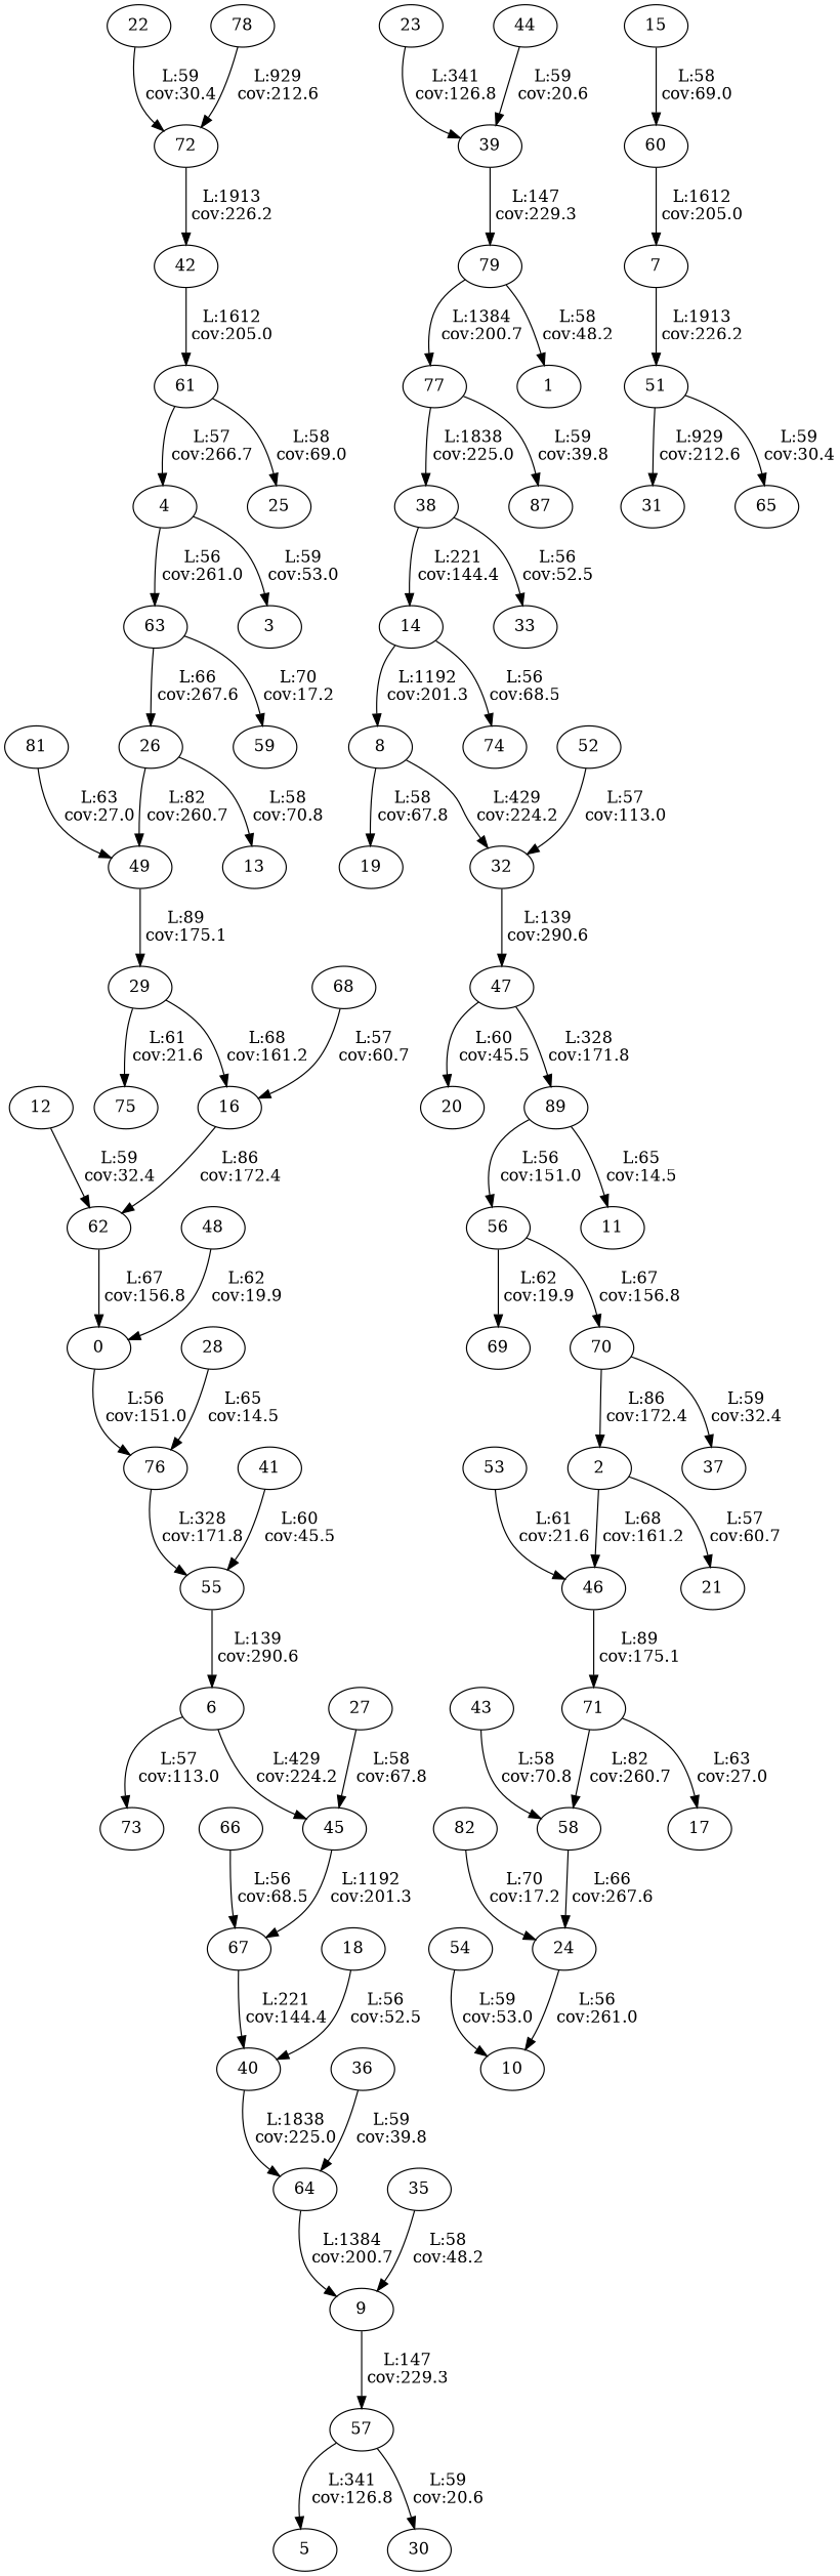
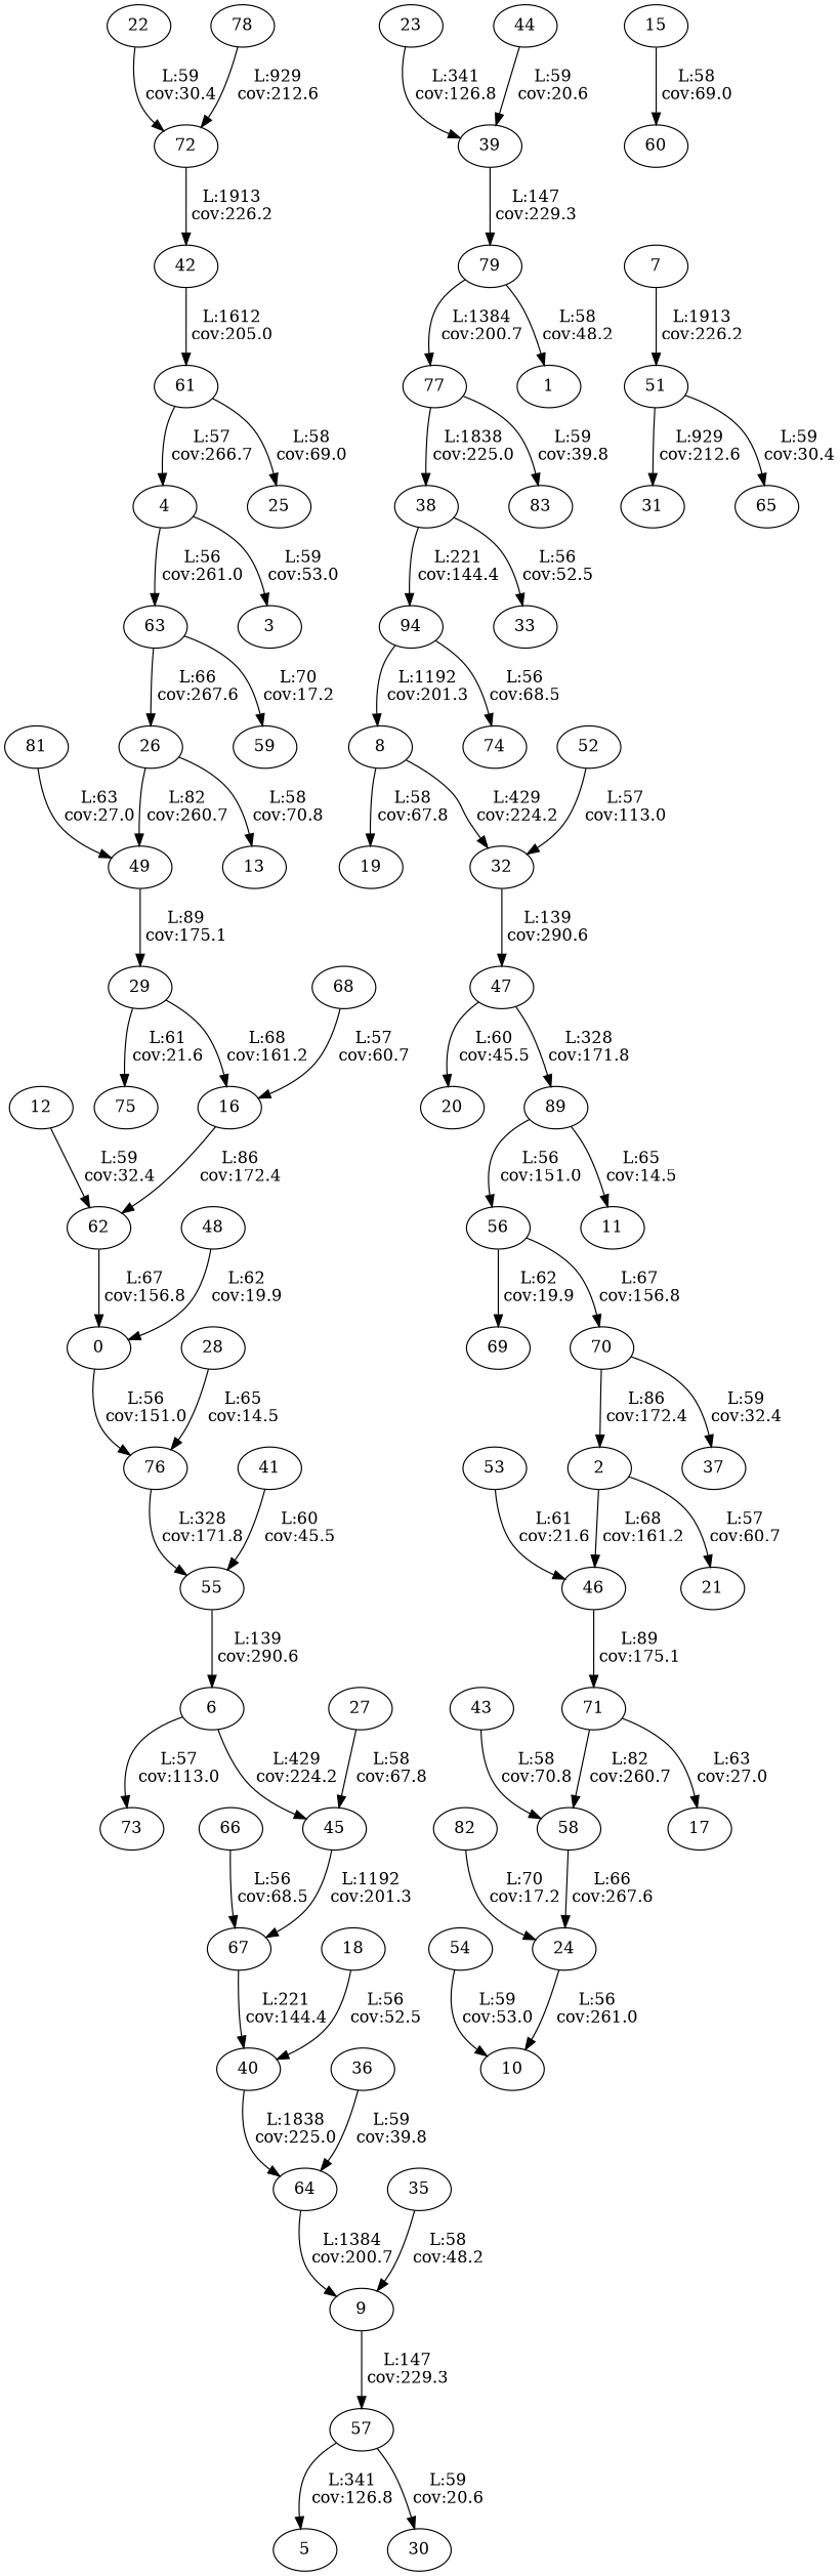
  digraph {
    0
    76
    55
    2
    21
    46
    71
    4
    3
    63
    26
    59
    6
    45
    73
    67
    7
    51
    31
    65
    8
    19
    32
    47
    9
    57
    5
    30
    60
    12
    62
-   14
+   14 [label=94]
    74
    15
    16
    18
    40
    64
    22
    72
    42
    23
    39
    79
    24
    10
    13
    49
    29
    27
    28
    75
    20
    n54 [label=89]
    35
    36
    38
    33
    77
    1
    41
    61
    25
    43
    58
    44
    17
    56
    11
    48
    52
    53
    54
    69
    70
    37
    66
    68
-   83 [label=87]
+   83
    78
    81
    82
    0 -> 76 [label=" L:56\n cov:151.0"]
    76 -> 55 [label=" L:328\n cov:171.8"]
    55 -> 6 [label=" L:139\n cov:290.6"]
    2 -> 21 [label=" L:57\n cov:60.7"]
    2 -> 46 [label=" L:68\n cov:161.2"]
    46 -> 71 [label=" L:89\n cov:175.1"]
    71 -> 58 [label=" L:82\n cov:260.7"]
    71 -> 17 [label=" L:63\n cov:27.0"]
    4 -> 3 [label=" L:59\n cov:53.0"]
    4 -> 63 [label=" L:56\n cov:261.0"]
    63 -> 26 [label=" L:66\n cov:267.6"]
    63 -> 59 [label=" L:70\n cov:17.2"]
    26 -> 13 [label=" L:58\n cov:70.8"]
    26 -> 49 [label=" L:82\n cov:260.7"]
    6 -> 45 [label=" L:429\n cov:224.2"]
    6 -> 73 [label=" L:57\n cov:113.0"]
    45 -> 67 [label=" L:1192\n cov:201.3"]
    67 -> 40 [label=" L:221\n cov:144.4"]
    7 -> 51 [label=" L:1913\n cov:226.2"]
    51 -> 31 [label=" L:929\n cov:212.6"]
    51 -> 65 [label=" L:59\n cov:30.4"]
    8 -> 19 [label=" L:58\n cov:67.8"]
    8 -> 32 [label=" L:429\n cov:224.2"]
    32 -> 47 [label=" L:139\n cov:290.6"]
    47 -> 20 [label=" L:60\n cov:45.5"]
    47 -> n54 [label=" L:328\n cov:171.8"]
    9 -> 57 [label=" L:147\n cov:229.3"]
    57 -> 5 [label=" L:341\n cov:126.8"]
    57 -> 30 [label=" L:59\n cov:20.6"]
-   60 -> 7 [label=" L:1612\n cov:205.0"]
    12 -> 62 [label=" L:59\n cov:32.4"]
    62 -> 0 [label=" L:67\n cov:156.8"]
    14 -> 8 [label=" L:1192\n cov:201.3"]
    14 -> 74 [label=" L:56\n cov:68.5"]
    15 -> 60 [label=" L:58\n cov:69.0"]
    16 -> 62 [label=" L:86\n cov:172.4"]
    18 -> 40 [label=" L:56\n cov:52.5"]
    40 -> 64 [label=" L:1838\n cov:225.0"]
    64 -> 9 [label=" L:1384\n cov:200.7"]
    22 -> 72 [label=" L:59\n cov:30.4"]
    72 -> 42 [label=" L:1913\n cov:226.2"]
    42 -> 61 [label=" L:1612\n cov:205.0"]
    23 -> 39 [label=" L:341\n cov:126.8"]
    39 -> 79 [label=" L:147\n cov:229.3"]
    79 -> 77 [label=" L:1384\n cov:200.7"]
    79 -> 1 [label=" L:58\n cov:48.2"]
    24 -> 10 [label=" L:56\n cov:261.0"]
    49 -> 29 [label=" L:89\n cov:175.1"]
    29 -> 16 [label=" L:68\n cov:161.2"]
    29 -> 75 [label=" L:61\n cov:21.6"]
    27 -> 45 [label=" L:58\n cov:67.8"]
    28 -> 76 [label=" L:65\n cov:14.5"]
    n54 -> 56 [label=" L:56\n cov:151.0"]
    n54 -> 11 [label=" L:65\n cov:14.5"]
    35 -> 9 [label=" L:58\n cov:48.2"]
    36 -> 64 [label=" L:59\n cov:39.8"]
    38 -> 14 [label=" L:221\n cov:144.4"]
    38 -> 33 [label=" L:56\n cov:52.5"]
    77 -> 38 [label=" L:1838\n cov:225.0"]
    77 -> 83 [label=" L:59\n cov:39.8"]
    41 -> 55 [label=" L:60\n cov:45.5"]
    61 -> 4 [label=" L:57\n cov:266.7"]
    61 -> 25 [label=" L:58\n cov:69.0"]
    43 -> 58 [label=" L:58\n cov:70.8"]
    58 -> 24 [label=" L:66\n cov:267.6"]
    44 -> 39 [label=" L:59\n cov:20.6"]
    56 -> 69 [label=" L:62\n cov:19.9"]
    56 -> 70 [label=" L:67\n cov:156.8"]
    48 -> 0 [label=" L:62\n cov:19.9"]
    52 -> 32 [label=" L:57\n cov:113.0"]
    53 -> 46 [label=" L:61\n cov:21.6"]
    54 -> 10 [label=" L:59\n cov:53.0"]
    70 -> 2 [label=" L:86\n cov:172.4"]
    70 -> 37 [label=" L:59\n cov:32.4"]
    66 -> 67 [label=" L:56\n cov:68.5"]
    68 -> 16 [label=" L:57\n cov:60.7"]
    78 -> 72 [label=" L:929\n cov:212.6"]
    81 -> 49 [label=" L:63\n cov:27.0"]
    82 -> 24 [label=" L:70\n cov:17.2"]
  }
